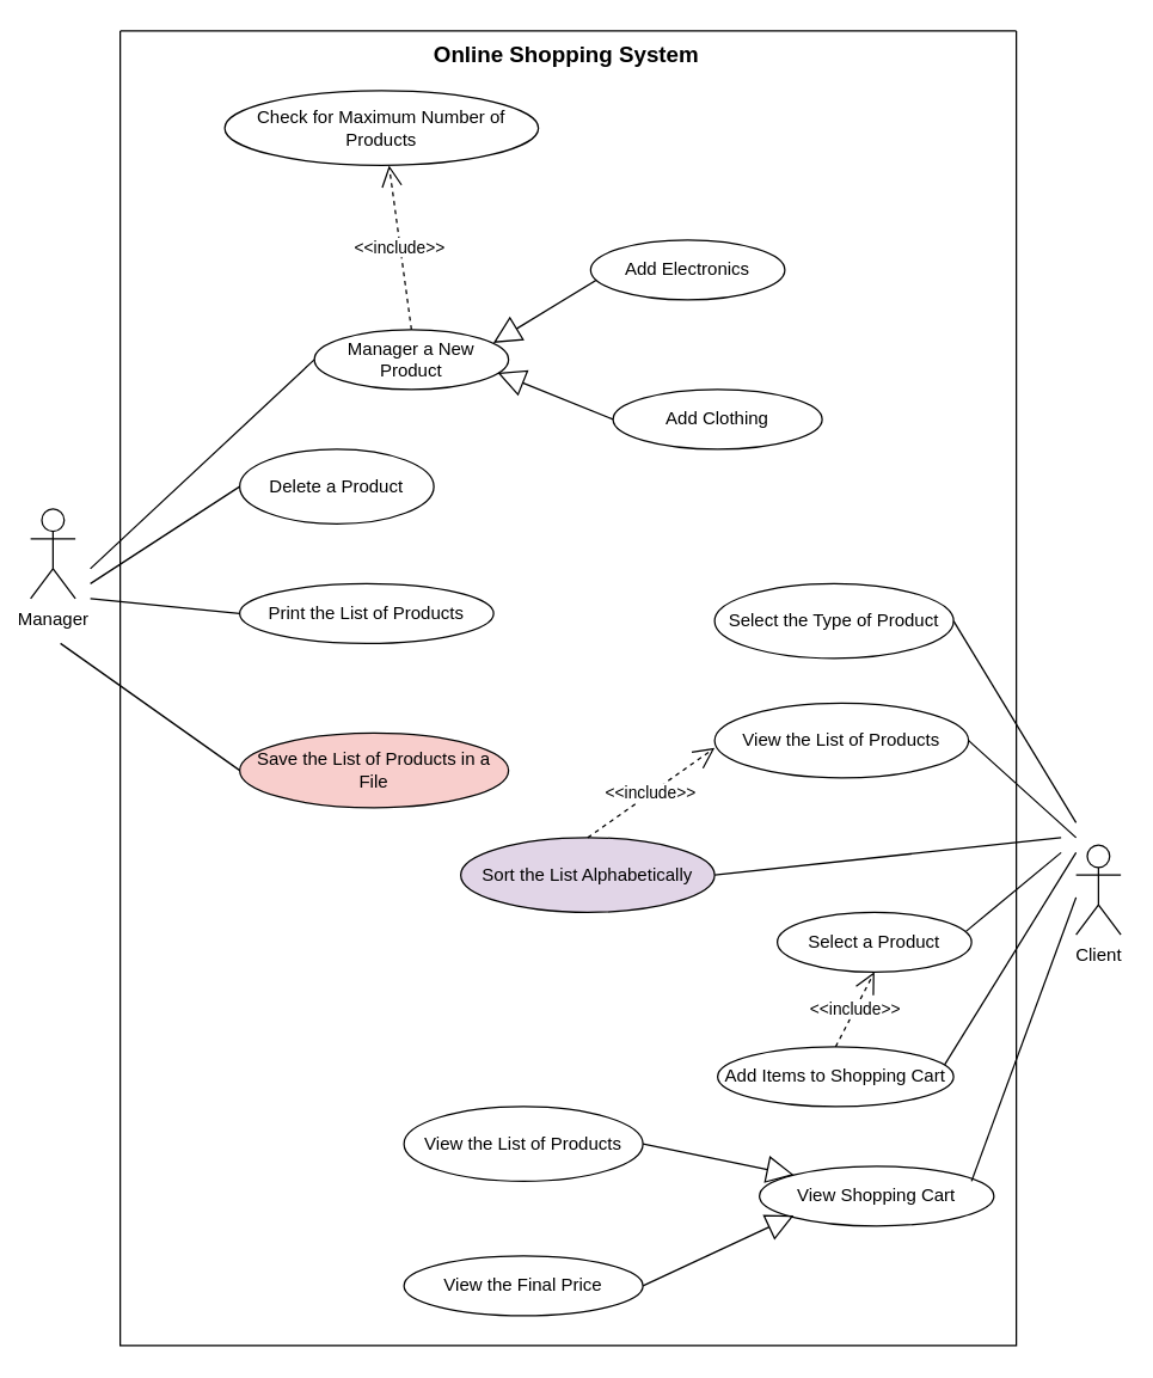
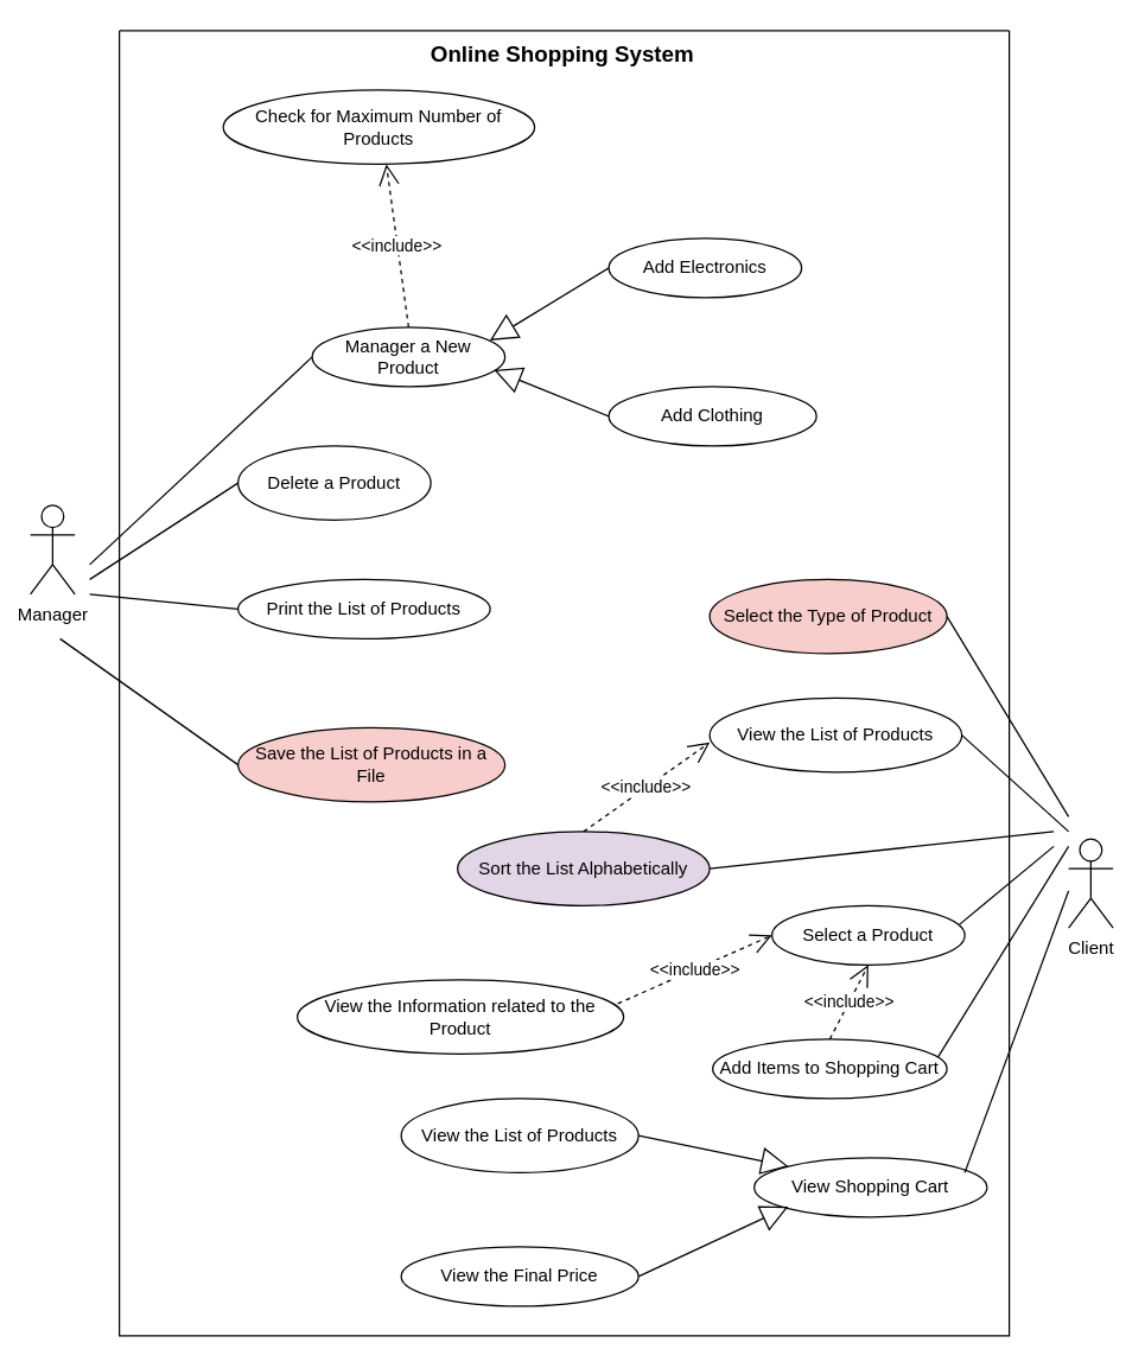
  <mxCell id="0" />
  <mxCell id="1" parent="0" />
  <mxCell id="2" value="" style="swimlane;startSize=0;" vertex="1" parent="1"><mxGeometry x="80" y="20" width="600" height="880" as="geometry" /></mxCell>
  <mxCell id="3" value="&lt;b&gt;&lt;font style=&quot;font-size: 15px;&quot;&gt;Online Shopping System&lt;/font&gt;&lt;/b&gt;" style="text;html=1;strokeColor=none;fillColor=none;align=center;verticalAlign=middle;whiteSpace=wrap;rounded=0;" vertex="1" parent="2"><mxGeometry x="200" width="198" height="30" as="geometry" /></mxCell>
  <mxCell id="4" value="Manager a New Product" style="ellipse;whiteSpace=wrap;html=1;" vertex="1" parent="2"><mxGeometry x="130" y="200" width="130" height="40" as="geometry" /></mxCell>
  <mxCell id="5" value="" style="endArrow=block;endSize=16;endFill=0;html=1;rounded=0;entryX=0.922;entryY=0.22;entryDx=0;entryDy=0;entryPerimeter=0;" edge="1" parent="2" target="4"><mxGeometry width="160" relative="1" as="geometry"><mxPoint x="330" y="160" as="sourcePoint" /><mxPoint x="490" y="160" as="targetPoint" /></mxGeometry></mxCell>
  <mxCell id="6" value="" style="endArrow=block;endSize=16;endFill=0;html=1;rounded=0;exitX=0;exitY=0.5;exitDx=0;exitDy=0;entryX=0.944;entryY=0.72;entryDx=0;entryDy=0;entryPerimeter=0;" edge="1" parent="2" source="8" target="4"><mxGeometry width="160" relative="1" as="geometry"><mxPoint x="270" y="190" as="sourcePoint" /><mxPoint x="250" y="220" as="targetPoint" /></mxGeometry></mxCell>
- <mxCell id="7" value="Add Electronics" style="ellipse;whiteSpace=wrap;html=1;" vertex="1" parent="2"><mxGeometry x="315" y="140" width="130" height="40" as="geometry" /></mxCell>
+ <mxCell id="7" value="Add Electronics" style="ellipse;whiteSpace=wrap;html=1;" vertex="1" parent="2"><mxGeometry x="330" y="140" width="130" height="40" as="geometry" /></mxCell>
  <mxCell id="8" value="Add Clothing" style="ellipse;whiteSpace=wrap;html=1;" vertex="1" parent="2"><mxGeometry x="330" y="240" width="140" height="40" as="geometry" /></mxCell>
  <mxCell id="9" value="" style="endArrow=none;html=1;rounded=0;entryX=0;entryY=0.5;entryDx=0;entryDy=0;" edge="1" parent="2" target="4"><mxGeometry width="50" height="50" relative="1" as="geometry"><mxPoint x="-20" y="360" as="sourcePoint" /><mxPoint x="80" y="220" as="targetPoint" /></mxGeometry></mxCell>
  <mxCell id="10" value="Delete a Product" style="ellipse;whiteSpace=wrap;html=1;" vertex="1" parent="2"><mxGeometry x="80" y="280" width="130" height="50" as="geometry" /></mxCell>
  <mxCell id="11" value="Print the List of Products" style="ellipse;whiteSpace=wrap;html=1;" vertex="1" parent="2"><mxGeometry x="80" y="370" width="170" height="40" as="geometry" /></mxCell>
  <mxCell id="12" value="Save the List of Products in a File" style="ellipse;whiteSpace=wrap;html=1;fillColor=#f8cecc;" vertex="1" parent="2"><mxGeometry x="80" y="470" width="180" height="50" as="geometry" /></mxCell>
  <mxCell id="13" value="Check for Maximum Number of Products" style="ellipse;whiteSpace=wrap;html=1;" vertex="1" parent="2"><mxGeometry x="70" y="40" width="210" height="50" as="geometry" /></mxCell>
  <mxCell id="14" value="&amp;lt;&amp;lt;include&amp;gt;&amp;gt;" style="endArrow=open;endSize=12;dashed=1;html=1;rounded=0;exitX=0.5;exitY=0;exitDx=0;exitDy=0;" edge="1" parent="2" source="4"><mxGeometry width="160" relative="1" as="geometry"><mxPoint x="154" y="193" as="sourcePoint" /><mxPoint x="180" y="90" as="targetPoint" /></mxGeometry></mxCell>
- <mxCell id="15" value="Select the Type of Product" style="ellipse;whiteSpace=wrap;html=1;" vertex="1" parent="2"><mxGeometry x="398" y="370" width="160" height="50" as="geometry" /></mxCell>
+ <mxCell id="15" value="Select the Type of Product" style="ellipse;whiteSpace=wrap;html=1;fillColor=#f8cecc;" vertex="1" parent="2"><mxGeometry x="398" y="370" width="160" height="50" as="geometry" /></mxCell>
  <mxCell id="16" value="View the List of Products" style="ellipse;whiteSpace=wrap;html=1;" vertex="1" parent="2"><mxGeometry x="398" y="450" width="170" height="50" as="geometry" /></mxCell>
  <mxCell id="17" value="Sort the List Alphabetically" style="ellipse;whiteSpace=wrap;html=1;fillColor=#e1d5e7;" vertex="1" parent="2"><mxGeometry x="228" y="540" width="170" height="50" as="geometry" /></mxCell>
  <mxCell id="18" value="" style="endArrow=none;html=1;rounded=0;exitX=1;exitY=0.5;exitDx=0;exitDy=0;" edge="1" parent="2" source="15"><mxGeometry width="50" height="50" relative="1" as="geometry"><mxPoint x="590" y="580" as="sourcePoint" /><mxPoint x="640" y="530" as="targetPoint" /></mxGeometry></mxCell>
  <mxCell id="19" value="" style="endArrow=none;html=1;rounded=0;exitX=1;exitY=0.5;exitDx=0;exitDy=0;" edge="1" parent="2" source="16"><mxGeometry width="50" height="50" relative="1" as="geometry"><mxPoint x="590" y="590" as="sourcePoint" /><mxPoint x="640" y="540" as="targetPoint" /></mxGeometry></mxCell>
  <mxCell id="20" value="" style="endArrow=none;html=1;rounded=0;exitX=1;exitY=0.5;exitDx=0;exitDy=0;" edge="1" parent="2" source="17"><mxGeometry width="50" height="50" relative="1" as="geometry"><mxPoint x="590" y="600" as="sourcePoint" /><mxPoint x="630" y="540" as="targetPoint" /></mxGeometry></mxCell>
  <mxCell id="21" value="&amp;lt;&amp;lt;include&amp;gt;&amp;gt;" style="endArrow=open;endSize=12;dashed=1;html=1;rounded=0;exitX=0.5;exitY=0;exitDx=0;exitDy=0;" edge="1" parent="2" source="17"><mxGeometry width="160" relative="1" as="geometry"><mxPoint x="413" y="590" as="sourcePoint" /><mxPoint x="398" y="480" as="targetPoint" /></mxGeometry></mxCell>
  <mxCell id="22" value="Select a Product" style="ellipse;whiteSpace=wrap;html=1;" vertex="1" parent="2"><mxGeometry x="440" y="590" width="130" height="40" as="geometry" /></mxCell>
  <mxCell id="23" value="" style="endArrow=none;html=1;rounded=0;exitX=0.971;exitY=0.32;exitDx=0;exitDy=0;exitPerimeter=0;" edge="1" parent="2" source="22"><mxGeometry width="50" height="50" relative="1" as="geometry"><mxPoint x="590" y="600" as="sourcePoint" /><mxPoint x="630" y="550" as="targetPoint" /></mxGeometry></mxCell>
  <mxCell id="24" value="Add Items to Shopping Cart" style="ellipse;whiteSpace=wrap;html=1;" vertex="1" parent="2"><mxGeometry x="400" y="680" width="158" height="40" as="geometry" /></mxCell>
+ <mxCell id="25" value="View the Information related to the Product" style="ellipse;whiteSpace=wrap;html=1;" vertex="1" parent="2"><mxGeometry x="120" y="640" width="220" height="50" as="geometry" /></mxCell>
+ <mxCell id="26" value="&amp;lt;&amp;lt;include&amp;gt;&amp;gt;" style="endArrow=open;endSize=12;dashed=1;html=1;rounded=0;exitX=0.982;exitY=0.32;exitDx=0;exitDy=0;exitPerimeter=0;entryX=0;entryY=0.5;entryDx=0;entryDy=0;" edge="1" parent="2" source="25" target="22"><mxGeometry x="0.003" width="160" relative="1" as="geometry"><mxPoint x="267" y="700" as="sourcePoint" /><mxPoint x="410" y="630" as="targetPoint" /><mxPoint as="offset" /></mxGeometry></mxCell>
  <mxCell id="27" value="View Shopping Cart" style="ellipse;whiteSpace=wrap;html=1;" vertex="1" parent="2"><mxGeometry x="428" y="760" width="157" height="40" as="geometry" /></mxCell>
  <mxCell id="28" value="" style="endArrow=none;html=1;rounded=0;exitX=0.962;exitY=0.3;exitDx=0;exitDy=0;exitPerimeter=0;" edge="1" parent="2" source="24"><mxGeometry width="50" height="50" relative="1" as="geometry"><mxPoint x="590" y="600" as="sourcePoint" /><mxPoint x="640" y="550" as="targetPoint" /></mxGeometry></mxCell>
  <mxCell id="29" value="" style="endArrow=none;html=1;rounded=0;" edge="1" parent="2"><mxGeometry width="50" height="50" relative="1" as="geometry"><mxPoint x="570" y="770" as="sourcePoint" /><mxPoint x="640" y="580" as="targetPoint" /></mxGeometry></mxCell>
  <mxCell id="30" value="View the List of Products" style="ellipse;whiteSpace=wrap;html=1;" vertex="1" parent="2"><mxGeometry x="190" y="720" width="160" height="50" as="geometry" /></mxCell>
  <mxCell id="31" value="View the Final Price" style="ellipse;whiteSpace=wrap;html=1;" vertex="1" parent="2"><mxGeometry x="190" y="820" width="160" height="40" as="geometry" /></mxCell>
  <mxCell id="32" value="" style="endArrow=block;endSize=16;endFill=0;html=1;rounded=0;exitX=1;exitY=0.5;exitDx=0;exitDy=0;entryX=0;entryY=0;entryDx=0;entryDy=0;" edge="1" parent="2" source="30" target="27"><mxGeometry width="160" relative="1" as="geometry"><mxPoint x="433.5" y="811" as="sourcePoint" /><mxPoint x="356.5" y="780" as="targetPoint" /></mxGeometry></mxCell>
  <mxCell id="33" value="" style="endArrow=block;endSize=16;endFill=0;html=1;rounded=0;exitX=1;exitY=0.5;exitDx=0;exitDy=0;entryX=0;entryY=0;entryDx=0;entryDy=0;" edge="1" parent="2" source="31"><mxGeometry width="160" relative="1" as="geometry"><mxPoint x="350" y="767" as="sourcePoint" /><mxPoint x="451" y="793" as="targetPoint" /></mxGeometry></mxCell>
  <mxCell id="34" value="&amp;lt;&amp;lt;include&amp;gt;&amp;gt;" style="endArrow=open;endSize=12;dashed=1;html=1;rounded=0;exitX=0.5;exitY=0;exitDx=0;exitDy=0;entryX=0.5;entryY=1;entryDx=0;entryDy=0;" edge="1" parent="2" source="24" target="22"><mxGeometry x="0.003" width="160" relative="1" as="geometry"><mxPoint x="346" y="666" as="sourcePoint" /><mxPoint x="450" y="620" as="targetPoint" /><mxPoint as="offset" /></mxGeometry></mxCell>
  <mxCell id="35" value="Manager" style="shape=umlActor;verticalLabelPosition=bottom;verticalAlign=top;html=1;outlineConnect=0;" vertex="1" parent="1"><mxGeometry x="20" y="340" width="30" height="60" as="geometry" /></mxCell>
  <mxCell id="36" value="" style="endArrow=none;html=1;rounded=0;entryX=0;entryY=0.5;entryDx=0;entryDy=0;" edge="1" parent="1" target="10"><mxGeometry width="50" height="50" relative="1" as="geometry"><mxPoint x="60" y="390" as="sourcePoint" /><mxPoint x="110" y="340" as="targetPoint" /></mxGeometry></mxCell>
  <mxCell id="37" value="" style="endArrow=none;html=1;rounded=0;entryX=0;entryY=0.5;entryDx=0;entryDy=0;entryPerimeter=0;" edge="1" parent="1" target="11"><mxGeometry width="50" height="50" relative="1" as="geometry"><mxPoint x="60" y="400" as="sourcePoint" /><mxPoint x="110" y="350" as="targetPoint" /></mxGeometry></mxCell>
  <mxCell id="38" value="" style="endArrow=none;html=1;rounded=0;exitX=0;exitY=0.5;exitDx=0;exitDy=0;" edge="1" parent="1" source="12"><mxGeometry width="50" height="50" relative="1" as="geometry"><mxPoint x="-10" y="480" as="sourcePoint" /><mxPoint x="40" y="430" as="targetPoint" /></mxGeometry></mxCell>
  <mxCell id="39" value="Client" style="shape=umlActor;verticalLabelPosition=bottom;verticalAlign=top;html=1;" vertex="1" parent="1"><mxGeometry x="720" y="565" width="30" height="60" as="geometry" /></mxCell>
